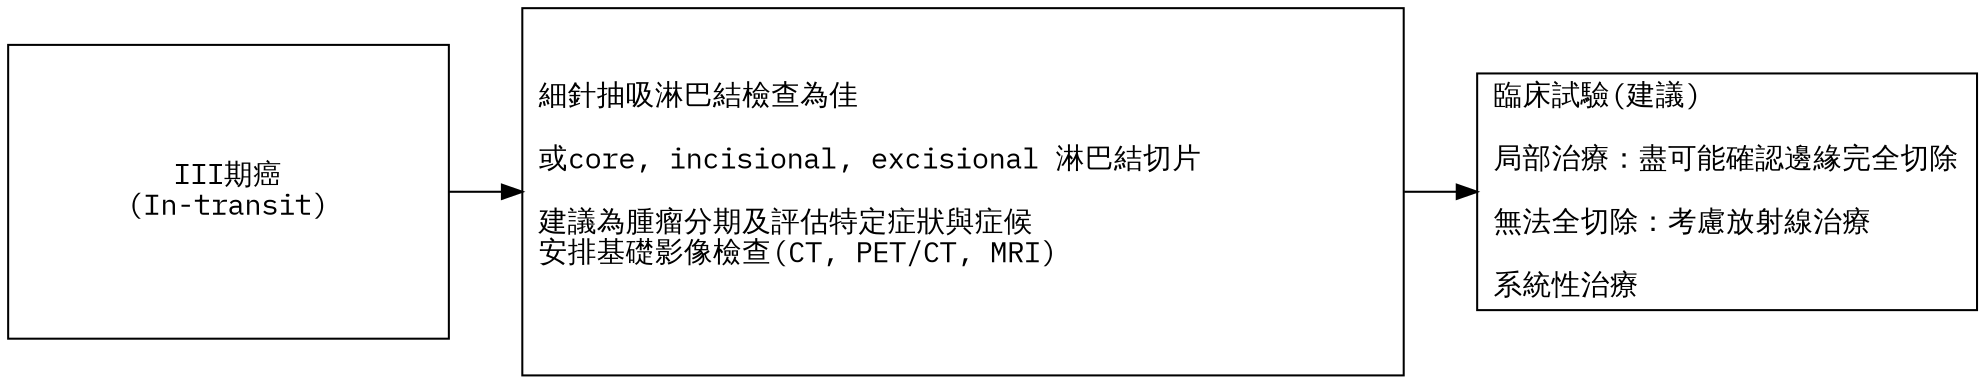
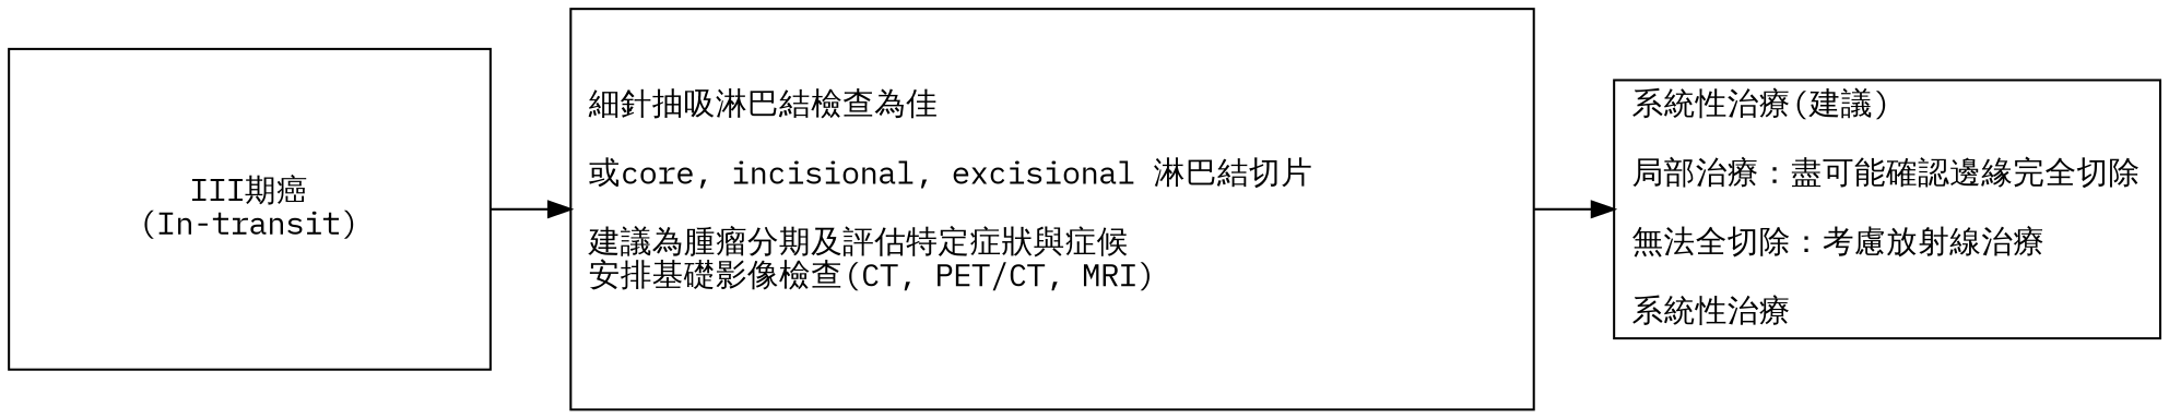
  digraph {
    fontname="IBM Plex Mono"
    rankdir=LR
    splines=ortho
    node [fontname="IBM Plex Mono" shape=box]
    edge [fontname="IBM Plex Mono"]
    n1 [height=2 label="III期癌\n(In-transit)" width=3]
    n2 [height=2.5 label="細針抽吸淋巴結檢查為佳\l\n或core, incisional, excisional 淋巴結切片\l\n建議為腫瘤分期及評估特定症狀與症候\l安排基礎影像檢查(CT, PET/CT, MRI)\l\l" width=6]
-   n3 [height=1.5 label="臨床試驗(建議)\l\n局部治療：盡可能確認邊緣完全切除\l\n無法全切除：考慮放射線治療\l\n系統性治療\l" width=2.5]
+   n3 [height=1.5 label="系統性治療(建議)\l\n局部治療：盡可能確認邊緣完全切除\l\n無法全切除：考慮放射線治療\l\n系統性治療\l" width=2.5]
    n1 -> n2
    n2 -> n3
  }
